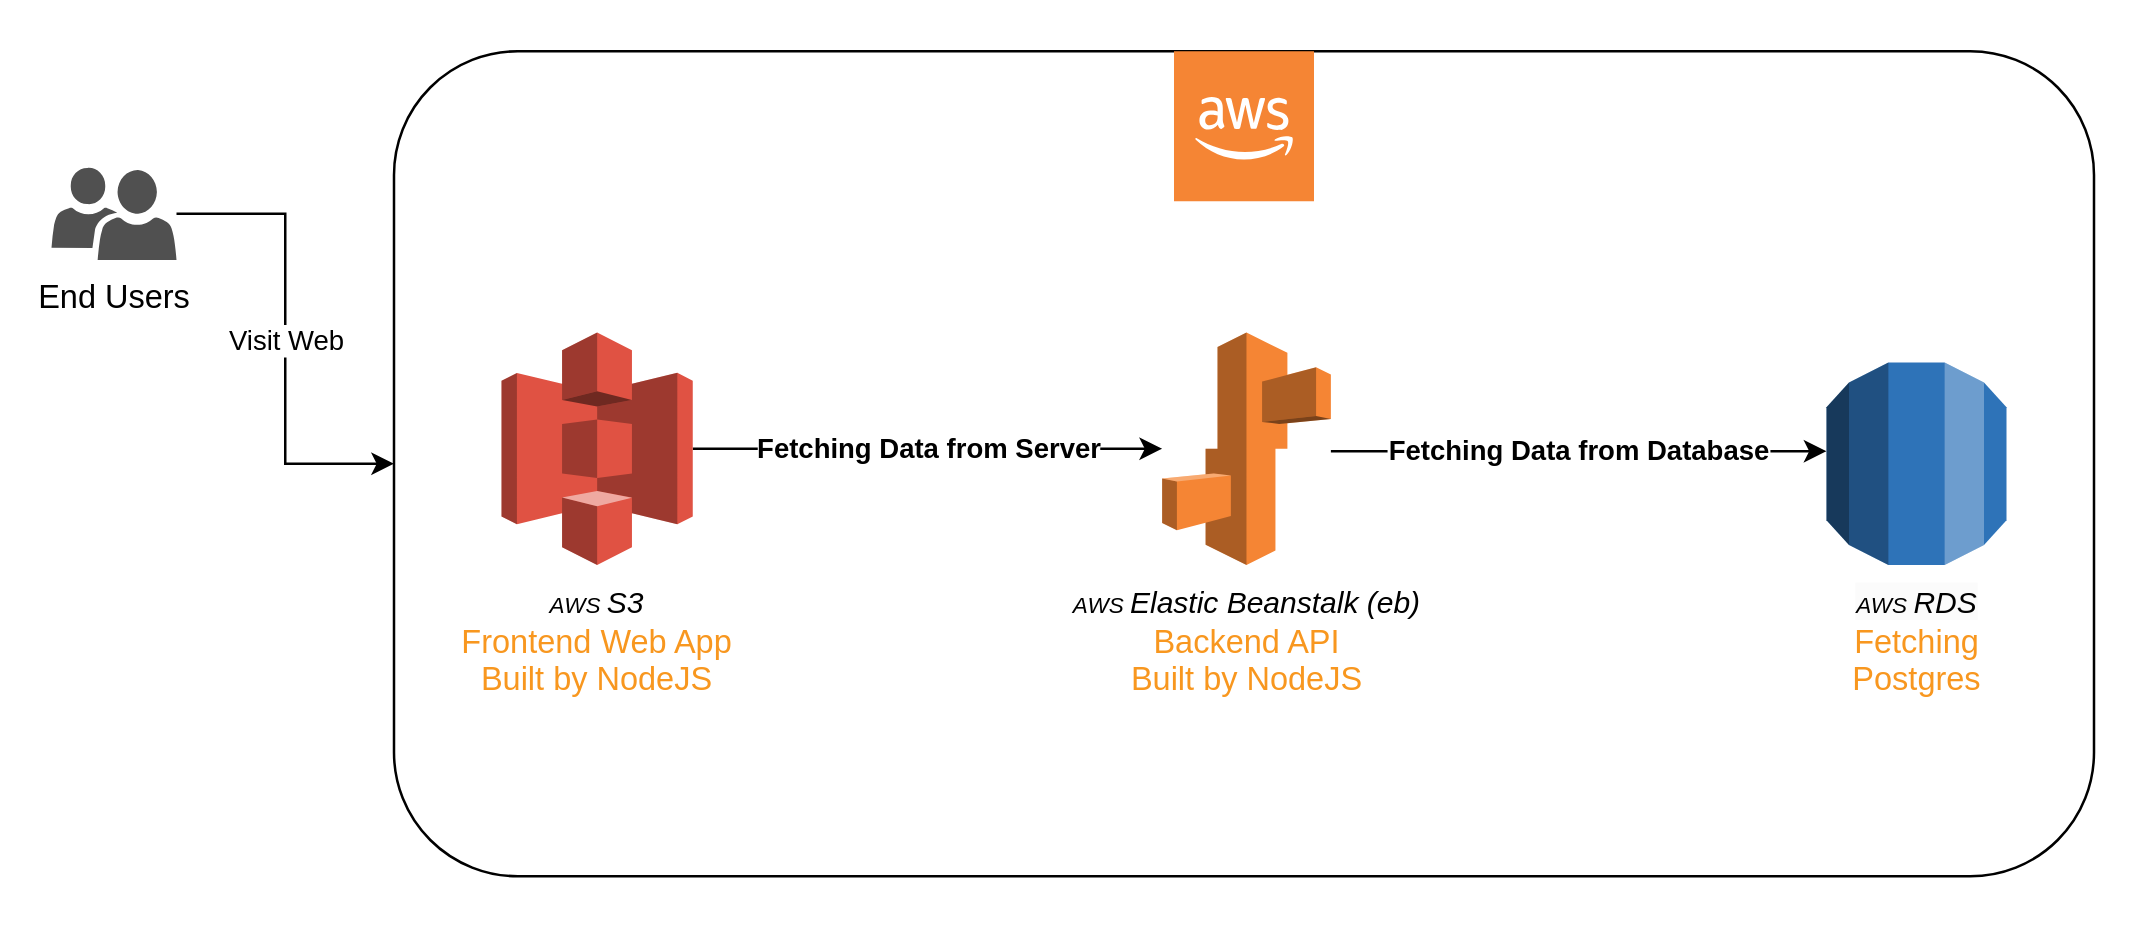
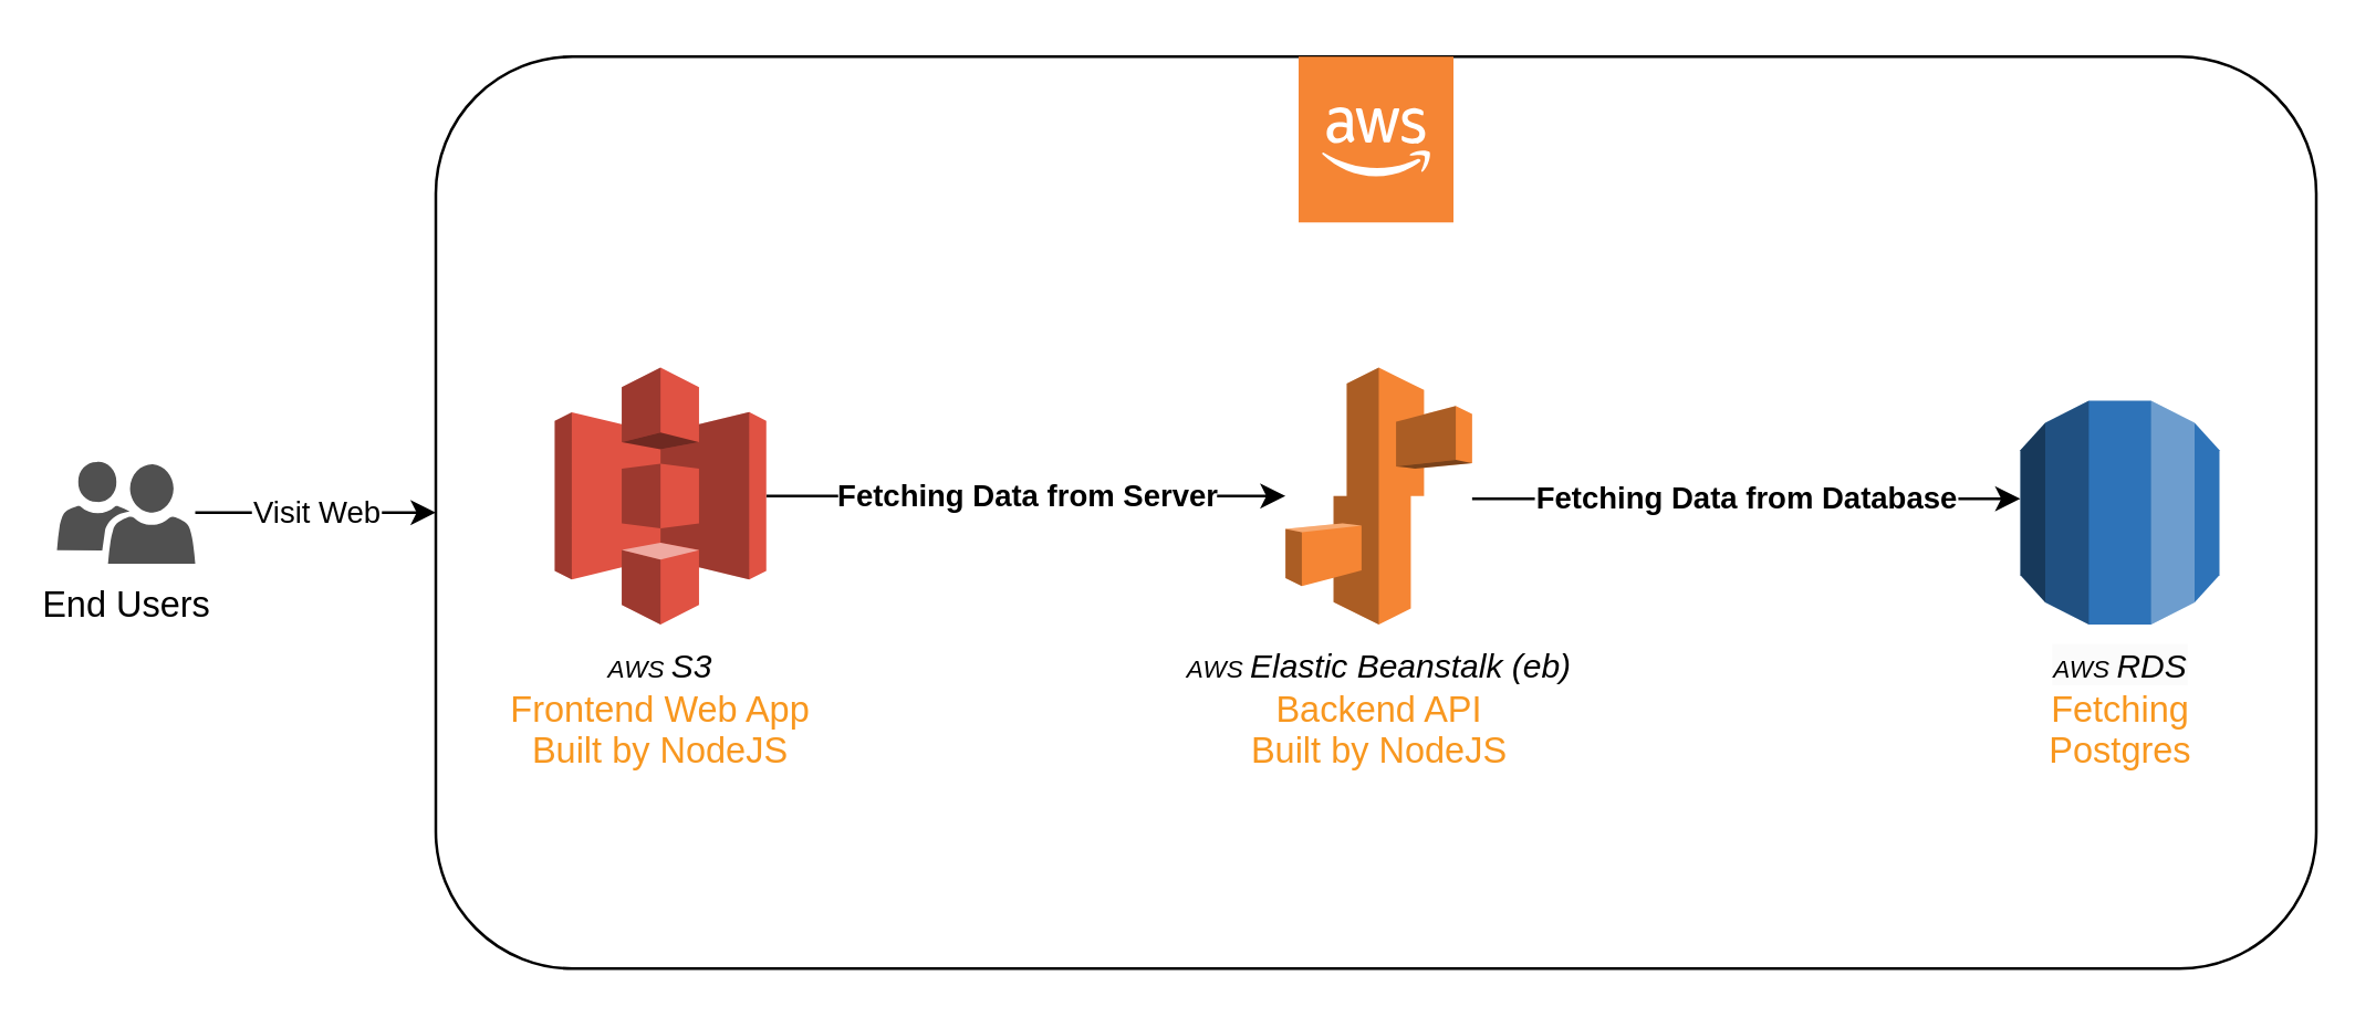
  <mxCell id="0" />
  <mxCell id="1" parent="0" />
  <mxCell id="2" value="" style="rounded=1;whiteSpace=wrap;html=1;" vertex="1" parent="1"><mxGeometry x="157" y="20" width="680" height="330" as="geometry" /></mxCell>
  <mxCell id="3" value="" style="outlineConnect=0;dashed=0;verticalLabelPosition=bottom;verticalAlign=top;align=center;html=1;shape=mxgraph.aws3.cloud_2;fillColor=#F58534;gradientColor=none;fontSize=13;" vertex="1" parent="1"><mxGeometry x="469" y="20" width="56" height="60" as="geometry" /></mxCell>
  <mxCell id="4" value="Visit Web" style="edgeStyle=orthogonalEdgeStyle;rounded=0;orthogonalLoop=1;jettySize=auto;html=1;entryX=0;entryY=0.5;entryDx=0;entryDy=0;fontSize=11;fontColor=#000000;" edge="1" parent="1" source="5" target="2"><mxGeometry relative="1" as="geometry" /></mxCell>
- <mxCell id="5" value="End Users" style="sketch=0;pointerEvents=1;shadow=0;dashed=0;html=1;strokeColor=none;labelPosition=center;verticalLabelPosition=bottom;verticalAlign=top;align=center;fillColor=#505050;shape=mxgraph.mscae.intune.user_group;fontSize=13;" vertex="1" parent="1"><mxGeometry x="20" y="66.5" width="50" height="37" as="geometry" /></mxCell>
+ <mxCell id="5" value="End Users" style="sketch=0;pointerEvents=1;shadow=0;dashed=0;html=1;strokeColor=none;labelPosition=center;verticalLabelPosition=bottom;verticalAlign=top;align=center;fillColor=#505050;shape=mxgraph.mscae.intune.user_group;fontSize=13;" vertex="1" parent="1"><mxGeometry x="20" y="166.5" width="50" height="37" as="geometry" /></mxCell>
  <mxCell id="6" value="&lt;font style=&quot;font-size: 11px;&quot;&gt;&lt;b&gt;Fetching Data from Server&lt;/b&gt;&lt;/font&gt;" style="edgeStyle=orthogonalEdgeStyle;rounded=0;orthogonalLoop=1;jettySize=auto;html=1;fontSize=9;fontColor=#000000;" edge="1" parent="1" source="7" target="9"><mxGeometry relative="1" as="geometry" /></mxCell>
  <mxCell id="7" value="&lt;font style=&quot;&quot;&gt;&lt;i style=&quot;&quot;&gt;&lt;font style=&quot;font-size: 9px;&quot;&gt;AWS &lt;/font&gt;&lt;span style=&quot;font-size: 12px;&quot;&gt;S3&lt;/span&gt;&lt;/i&gt;&lt;br&gt;&lt;/font&gt;&lt;font color=&quot;#f8971f&quot;&gt;Frontend Web App&lt;br&gt;Built by NodeJS&lt;/font&gt;" style="outlineConnect=0;dashed=0;verticalLabelPosition=bottom;verticalAlign=top;align=center;html=1;shape=mxgraph.aws3.s3;fillColor=#E05243;gradientColor=none;fontSize=13;" vertex="1" parent="1"><mxGeometry x="200" y="132.5" width="76.5" height="93" as="geometry" /></mxCell>
  <mxCell id="8" value="&lt;b style=&quot;border-color: var(--border-color); color: rgb(0, 0, 0); font-family: Helvetica; font-size: 11px; font-style: normal; font-variant-ligatures: normal; font-variant-caps: normal; letter-spacing: normal; orphans: 2; text-align: center; text-indent: 0px; text-transform: none; widows: 2; word-spacing: 0px; -webkit-text-stroke-width: 0px; background-color: rgb(255, 255, 255); text-decoration-thickness: initial; text-decoration-style: initial; text-decoration-color: initial;&quot;&gt;Fetching Data from Database&lt;/b&gt;" style="edgeStyle=orthogonalEdgeStyle;rounded=0;orthogonalLoop=1;jettySize=auto;html=1;fontSize=11;fontColor=#000000;" edge="1" parent="1" source="9" target="10"><mxGeometry relative="1" as="geometry"><Array as="points"><mxPoint x="650" y="180" /><mxPoint x="650" y="180" /></Array></mxGeometry></mxCell>
  <mxCell id="9" value="&lt;font style=&quot;&quot;&gt;&lt;font style=&quot;&quot; color=&quot;#000000&quot;&gt;&lt;i style=&quot;&quot;&gt;&lt;font style=&quot;font-size: 9px;&quot;&gt;AWS &lt;/font&gt;&lt;span style=&quot;font-size: 12px;&quot;&gt;Elastic Beanstalk (eb)&lt;/span&gt;&lt;/i&gt;&lt;/font&gt;&lt;br&gt;&lt;/font&gt;Backend API&lt;br&gt;Built by NodeJS" style="outlineConnect=0;dashed=0;verticalLabelPosition=bottom;verticalAlign=top;align=center;html=1;shape=mxgraph.aws3.elastic_beanstalk;fillColor=#F58534;gradientColor=none;fontSize=13;fontColor=#f8971f;" vertex="1" parent="1"><mxGeometry x="464.25" y="132.5" width="67.5" height="93" as="geometry" /></mxCell>
  <mxCell id="10" value="&lt;font style=&quot;border-color: var(--border-color); color: rgb(248, 151, 31); font-family: Helvetica; font-size: 13px; font-style: normal; font-variant-ligatures: normal; font-variant-caps: normal; font-weight: 400; letter-spacing: normal; orphans: 2; text-align: center; text-indent: 0px; text-transform: none; widows: 2; word-spacing: 0px; -webkit-text-stroke-width: 0px; background-color: rgb(251, 251, 251); text-decoration-thickness: initial; text-decoration-style: initial; text-decoration-color: initial;&quot;&gt;&lt;font style=&quot;border-color: var(--border-color);&quot; color=&quot;#000000&quot;&gt;&lt;i style=&quot;border-color: var(--border-color);&quot;&gt;&lt;font style=&quot;border-color: var(--border-color); font-size: 9px;&quot;&gt;AWS&lt;span&gt;&amp;nbsp;&lt;/span&gt;&lt;/font&gt;&lt;span style=&quot;border-color: var(--border-color); font-size: 12px;&quot;&gt;RDS&lt;/span&gt;&lt;/i&gt;&lt;/font&gt;&lt;br style=&quot;border-color: var(--border-color);&quot;&gt;&lt;/font&gt;&lt;font color=&quot;#f8971f&quot;&gt;&lt;span style=&quot;font-size: 13px;&quot;&gt;Fetching &lt;br&gt;Postgres&lt;/span&gt;&lt;/font&gt;" style="outlineConnect=0;dashed=0;verticalLabelPosition=bottom;verticalAlign=top;align=center;html=1;shape=mxgraph.aws3.rds;fillColor=#2E73B8;gradientColor=none;fontSize=12;fontColor=#000000;" vertex="1" parent="1"><mxGeometry x="730" y="144.5" width="72" height="81" as="geometry" /></mxCell>
